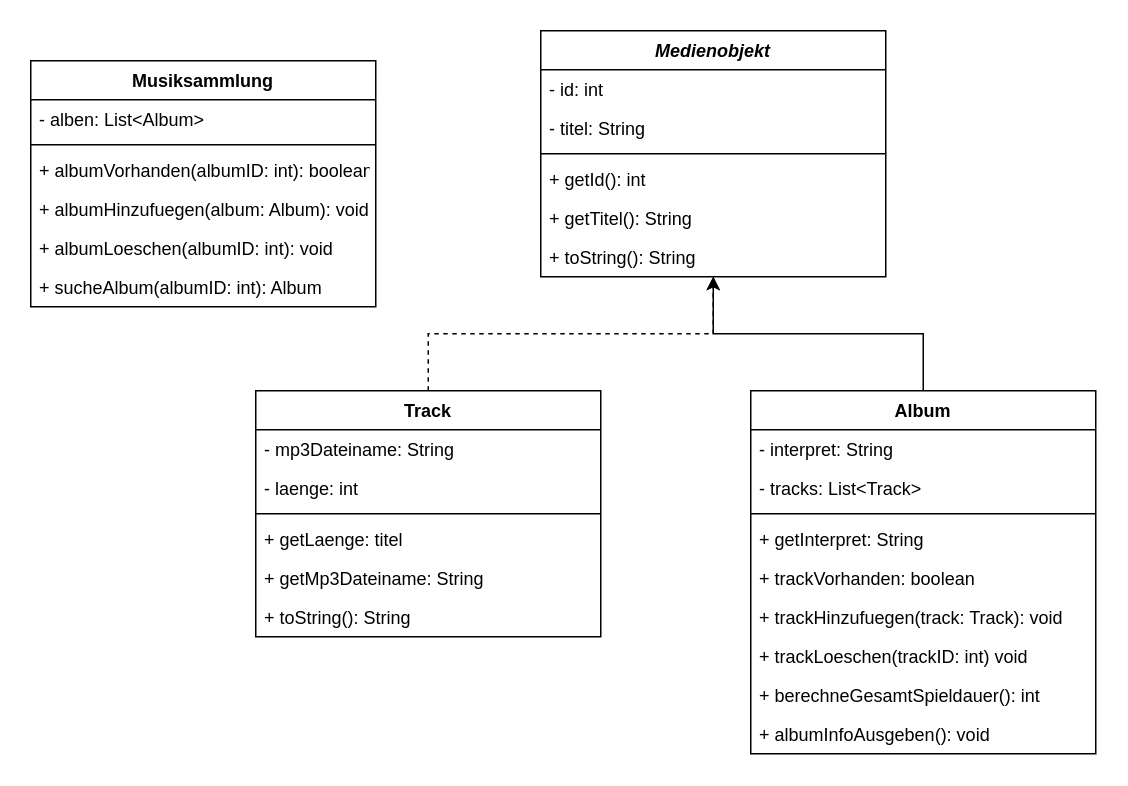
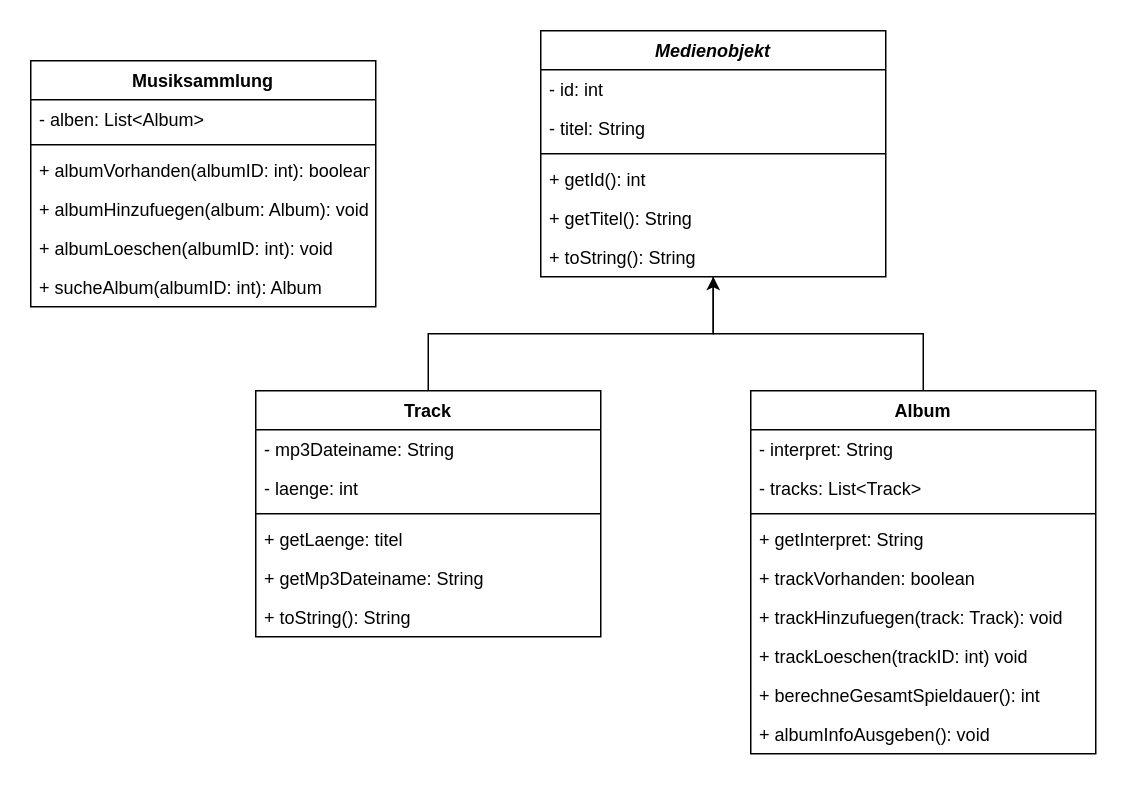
  <mxCell id="0" />
  <mxCell id="1" parent="0" />
- <mxCell id="2" style="edgeStyle=orthogonalEdgeStyle;rounded=0;orthogonalLoop=1;jettySize=auto;html=1;" edge="1" parent="1" source="3" target="28"><mxGeometry relative="1" as="geometry" /></mxCell>
+ <mxCell id="2" style="edgeStyle=orthogonalEdgeStyle;rounded=0;orthogonalLoop=1;jettySize=auto;html=1;endArrow=none;" edge="1" parent="1" source="3" target="28"><mxGeometry relative="1" as="geometry" /></mxCell>
  <mxCell id="3" value="Album" style="swimlane;fontStyle=1;align=center;verticalAlign=top;childLayout=stackLayout;horizontal=1;startSize=26;horizontalStack=0;resizeParent=1;resizeParentMax=0;resizeLast=0;collapsible=1;marginBottom=0;" vertex="1" parent="1"><mxGeometry x="500" y="260" width="230" height="242" as="geometry" /></mxCell>
  <mxCell id="4" value="- interpret: String" style="text;strokeColor=none;fillColor=none;align=left;verticalAlign=top;spacingLeft=4;spacingRight=4;overflow=hidden;rotatable=0;points=[[0,0.5],[1,0.5]];portConstraint=eastwest;" vertex="1" parent="3"><mxGeometry y="26" width="230" height="26" as="geometry" /></mxCell>
  <mxCell id="5" value="- tracks: List&lt;Track&gt;" style="text;strokeColor=none;fillColor=none;align=left;verticalAlign=top;spacingLeft=4;spacingRight=4;overflow=hidden;rotatable=0;points=[[0,0.5],[1,0.5]];portConstraint=eastwest;" vertex="1" parent="3"><mxGeometry y="52" width="230" height="26" as="geometry" /></mxCell>
  <mxCell id="6" value="" style="line;strokeWidth=1;fillColor=none;align=left;verticalAlign=middle;spacingTop=-1;spacingLeft=3;spacingRight=3;rotatable=0;labelPosition=right;points=[];portConstraint=eastwest;" vertex="1" parent="3"><mxGeometry y="78" width="230" height="8" as="geometry" /></mxCell>
  <mxCell id="7" value="+ getInterpret: String" style="text;strokeColor=none;fillColor=none;align=left;verticalAlign=top;spacingLeft=4;spacingRight=4;overflow=hidden;rotatable=0;points=[[0,0.5],[1,0.5]];portConstraint=eastwest;" vertex="1" parent="3"><mxGeometry y="86" width="230" height="26" as="geometry" /></mxCell>
  <mxCell id="8" value="+ trackVorhanden: boolean" style="text;strokeColor=none;fillColor=none;align=left;verticalAlign=top;spacingLeft=4;spacingRight=4;overflow=hidden;rotatable=0;points=[[0,0.5],[1,0.5]];portConstraint=eastwest;" vertex="1" parent="3"><mxGeometry y="112" width="230" height="26" as="geometry" /></mxCell>
  <mxCell id="9" value="+ trackHinzufuegen(track: Track): void" style="text;strokeColor=none;fillColor=none;align=left;verticalAlign=top;spacingLeft=4;spacingRight=4;overflow=hidden;rotatable=0;points=[[0,0.5],[1,0.5]];portConstraint=eastwest;" vertex="1" parent="3"><mxGeometry y="138" width="230" height="26" as="geometry" /></mxCell>
  <mxCell id="10" value="+ trackLoeschen(trackID: int) void" style="text;strokeColor=none;fillColor=none;align=left;verticalAlign=top;spacingLeft=4;spacingRight=4;overflow=hidden;rotatable=0;points=[[0,0.5],[1,0.5]];portConstraint=eastwest;" vertex="1" parent="3"><mxGeometry y="164" width="230" height="26" as="geometry" /></mxCell>
  <mxCell id="11" value="+ berechneGesamtSpieldauer(): int" style="text;strokeColor=none;fillColor=none;align=left;verticalAlign=top;spacingLeft=4;spacingRight=4;overflow=hidden;rotatable=0;points=[[0,0.5],[1,0.5]];portConstraint=eastwest;" vertex="1" parent="3"><mxGeometry y="190" width="230" height="26" as="geometry" /></mxCell>
  <mxCell id="12" value="+ albumInfoAusgeben(): void" style="text;strokeColor=none;fillColor=none;align=left;verticalAlign=top;spacingLeft=4;spacingRight=4;overflow=hidden;rotatable=0;points=[[0,0.5],[1,0.5]];portConstraint=eastwest;" vertex="1" parent="3"><mxGeometry y="216" width="230" height="26" as="geometry" /></mxCell>
- <mxCell id="13" style="edgeStyle=orthogonalEdgeStyle;rounded=0;orthogonalLoop=1;jettySize=auto;html=1;dashed=1;" edge="1" parent="1" source="14" target="28"><mxGeometry relative="1" as="geometry" /></mxCell>
+ <mxCell id="13" style="edgeStyle=orthogonalEdgeStyle;rounded=0;orthogonalLoop=1;jettySize=auto;html=1;" edge="1" parent="1" source="14" target="28"><mxGeometry relative="1" as="geometry" /></mxCell>
  <mxCell id="14" value="Track" style="swimlane;fontStyle=1;align=center;verticalAlign=top;childLayout=stackLayout;horizontal=1;startSize=26;horizontalStack=0;resizeParent=1;resizeParentMax=0;resizeLast=0;collapsible=1;marginBottom=0;" vertex="1" parent="1"><mxGeometry x="170" y="260" width="230" height="164" as="geometry" /></mxCell>
  <mxCell id="15" value="- mp3Dateiname: String" style="text;strokeColor=none;fillColor=none;align=left;verticalAlign=top;spacingLeft=4;spacingRight=4;overflow=hidden;rotatable=0;points=[[0,0.5],[1,0.5]];portConstraint=eastwest;" vertex="1" parent="14"><mxGeometry y="26" width="230" height="26" as="geometry" /></mxCell>
  <mxCell id="16" value="- laenge: int" style="text;strokeColor=none;fillColor=none;align=left;verticalAlign=top;spacingLeft=4;spacingRight=4;overflow=hidden;rotatable=0;points=[[0,0.5],[1,0.5]];portConstraint=eastwest;" vertex="1" parent="14"><mxGeometry y="52" width="230" height="26" as="geometry" /></mxCell>
  <mxCell id="17" value="" style="line;strokeWidth=1;fillColor=none;align=left;verticalAlign=middle;spacingTop=-1;spacingLeft=3;spacingRight=3;rotatable=0;labelPosition=right;points=[];portConstraint=eastwest;" vertex="1" parent="14"><mxGeometry y="78" width="230" height="8" as="geometry" /></mxCell>
  <mxCell id="18" value="+ getLaenge: titel" style="text;strokeColor=none;fillColor=none;align=left;verticalAlign=top;spacingLeft=4;spacingRight=4;overflow=hidden;rotatable=0;points=[[0,0.5],[1,0.5]];portConstraint=eastwest;" vertex="1" parent="14"><mxGeometry y="86" width="230" height="26" as="geometry" /></mxCell>
  <mxCell id="19" value="+ getMp3Dateiname: String" style="text;strokeColor=none;fillColor=none;align=left;verticalAlign=top;spacingLeft=4;spacingRight=4;overflow=hidden;rotatable=0;points=[[0,0.5],[1,0.5]];portConstraint=eastwest;" vertex="1" parent="14"><mxGeometry y="112" width="230" height="26" as="geometry" /></mxCell>
  <mxCell id="20" value="+ toString(): String" style="text;strokeColor=none;fillColor=none;align=left;verticalAlign=top;spacingLeft=4;spacingRight=4;overflow=hidden;rotatable=0;points=[[0,0.5],[1,0.5]];portConstraint=eastwest;" vertex="1" parent="14"><mxGeometry y="138" width="230" height="26" as="geometry" /></mxCell>
  <mxCell id="21" value="Musiksammlung" style="swimlane;fontStyle=1;align=center;verticalAlign=top;childLayout=stackLayout;horizontal=1;startSize=26;horizontalStack=0;resizeParent=1;resizeParentMax=0;resizeLast=0;collapsible=1;marginBottom=0;" vertex="1" parent="1"><mxGeometry x="20" y="40" width="230" height="164" as="geometry" /></mxCell>
  <mxCell id="22" value="- alben: List&lt;Album&gt;" style="text;strokeColor=none;fillColor=none;align=left;verticalAlign=top;spacingLeft=4;spacingRight=4;overflow=hidden;rotatable=0;points=[[0,0.5],[1,0.5]];portConstraint=eastwest;" vertex="1" parent="21"><mxGeometry y="26" width="230" height="26" as="geometry" /></mxCell>
  <mxCell id="23" value="" style="line;strokeWidth=1;fillColor=none;align=left;verticalAlign=middle;spacingTop=-1;spacingLeft=3;spacingRight=3;rotatable=0;labelPosition=right;points=[];portConstraint=eastwest;" vertex="1" parent="21"><mxGeometry y="52" width="230" height="8" as="geometry" /></mxCell>
  <mxCell id="24" value="+ albumVorhanden(albumID: int): boolean" style="text;strokeColor=none;fillColor=none;align=left;verticalAlign=top;spacingLeft=4;spacingRight=4;overflow=hidden;rotatable=0;points=[[0,0.5],[1,0.5]];portConstraint=eastwest;" vertex="1" parent="21"><mxGeometry y="60" width="230" height="26" as="geometry" /></mxCell>
  <mxCell id="25" value="+ albumHinzufuegen(album: Album): void" style="text;strokeColor=none;fillColor=none;align=left;verticalAlign=top;spacingLeft=4;spacingRight=4;overflow=hidden;rotatable=0;points=[[0,0.5],[1,0.5]];portConstraint=eastwest;" vertex="1" parent="21"><mxGeometry y="86" width="230" height="26" as="geometry" /></mxCell>
  <mxCell id="26" value="+ albumLoeschen(albumID: int): void" style="text;strokeColor=none;fillColor=none;align=left;verticalAlign=top;spacingLeft=4;spacingRight=4;overflow=hidden;rotatable=0;points=[[0,0.5],[1,0.5]];portConstraint=eastwest;" vertex="1" parent="21"><mxGeometry y="112" width="230" height="26" as="geometry" /></mxCell>
  <mxCell id="27" value="+ sucheAlbum(albumID: int): Album" style="text;strokeColor=none;fillColor=none;align=left;verticalAlign=top;spacingLeft=4;spacingRight=4;overflow=hidden;rotatable=0;points=[[0,0.5],[1,0.5]];portConstraint=eastwest;" vertex="1" parent="21"><mxGeometry y="138" width="230" height="26" as="geometry" /></mxCell>
  <mxCell id="28" value="Medienobjekt" style="swimlane;fontStyle=3;align=center;verticalAlign=top;childLayout=stackLayout;horizontal=1;startSize=26;horizontalStack=0;resizeParent=1;resizeParentMax=0;resizeLast=0;collapsible=1;marginBottom=0;" vertex="1" parent="1"><mxGeometry x="360" y="20" width="230" height="164" as="geometry" /></mxCell>
  <mxCell id="29" value="- id: int" style="text;strokeColor=none;fillColor=none;align=left;verticalAlign=top;spacingLeft=4;spacingRight=4;overflow=hidden;rotatable=0;points=[[0,0.5],[1,0.5]];portConstraint=eastwest;" vertex="1" parent="28"><mxGeometry y="26" width="230" height="26" as="geometry" /></mxCell>
  <mxCell id="30" value="- titel: String" style="text;strokeColor=none;fillColor=none;align=left;verticalAlign=top;spacingLeft=4;spacingRight=4;overflow=hidden;rotatable=0;points=[[0,0.5],[1,0.5]];portConstraint=eastwest;" vertex="1" parent="28"><mxGeometry y="52" width="230" height="26" as="geometry" /></mxCell>
  <mxCell id="31" value="" style="line;strokeWidth=1;fillColor=none;align=left;verticalAlign=middle;spacingTop=-1;spacingLeft=3;spacingRight=3;rotatable=0;labelPosition=right;points=[];portConstraint=eastwest;" vertex="1" parent="28"><mxGeometry y="78" width="230" height="8" as="geometry" /></mxCell>
  <mxCell id="32" value="+ getId(): int" style="text;strokeColor=none;fillColor=none;align=left;verticalAlign=top;spacingLeft=4;spacingRight=4;overflow=hidden;rotatable=0;points=[[0,0.5],[1,0.5]];portConstraint=eastwest;" vertex="1" parent="28"><mxGeometry y="86" width="230" height="26" as="geometry" /></mxCell>
  <mxCell id="33" value="+ getTitel(): String" style="text;strokeColor=none;fillColor=none;align=left;verticalAlign=top;spacingLeft=4;spacingRight=4;overflow=hidden;rotatable=0;points=[[0,0.5],[1,0.5]];portConstraint=eastwest;" vertex="1" parent="28"><mxGeometry y="112" width="230" height="26" as="geometry" /></mxCell>
  <mxCell id="34" value="+ toString(): String" style="text;strokeColor=none;fillColor=none;align=left;verticalAlign=top;spacingLeft=4;spacingRight=4;overflow=hidden;rotatable=0;points=[[0,0.5],[1,0.5]];portConstraint=eastwest;" vertex="1" parent="28"><mxGeometry y="138" width="230" height="26" as="geometry" /></mxCell>
